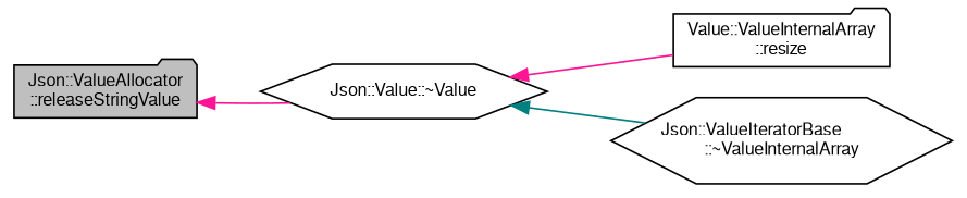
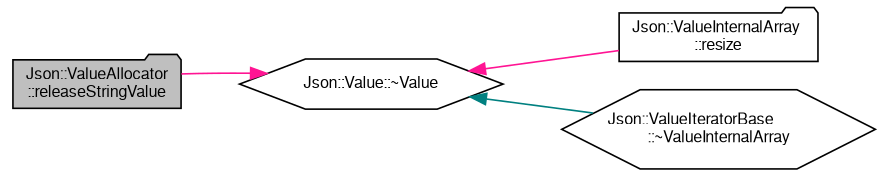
  digraph {
    rankdir=LR
    node [color=black fillcolor=white fontname=FreeSans fontsize=10 shape=folder style=filled]
    edge [color=deeppink dir=back fontname=FreeSans fontsize=10 labelfontname=FreeSans labelfontsize=10 style=solid]
    n1 [fillcolor=grey75 fontcolor=black height=0.2 label="Json::ValueAllocator\l::releaseStringValue" width=0.4]
    n2 [height=0.2 label="Json::Value::~Value" shape=hexagon width=0.4]
-   n3 [height=0.2 label="Value::ValueInternalArray\l::resize" width=0.4]
+   n3 [height=0.2 label="Json::ValueInternalArray\l::resize" width=0.4]
    n4 [height=0.2 label="Json::ValueIteratorBase\l::~ValueInternalArray" shape=hexagon width=0.4]
-   n1 -> n2
+   n2 -> n1
    n2 -> n3
    n2 -> n4 [color=teal]
  }
